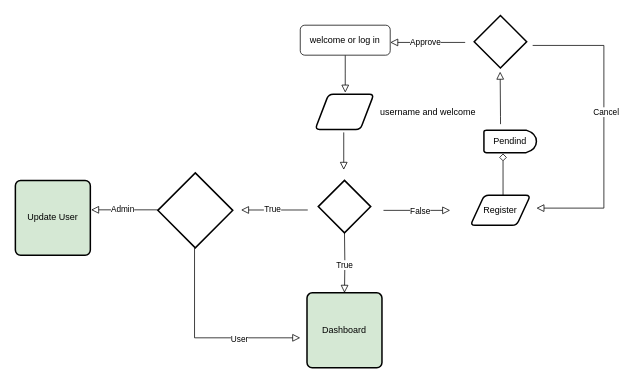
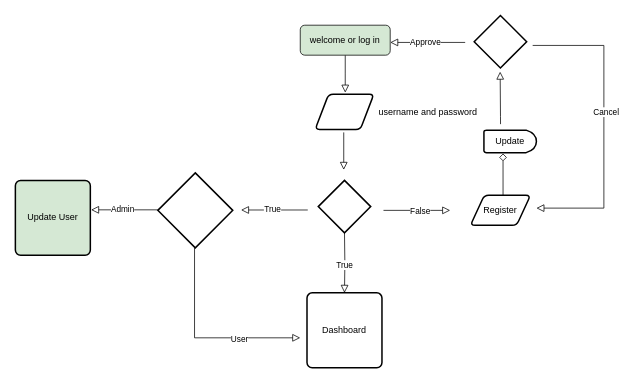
  <mxCell id="0" />
  <mxCell id="1" parent="0" />
  <mxCell id="2" value="" style="rounded=0;html=1;jettySize=auto;orthogonalLoop=1;fontSize=11;endArrow=block;endFill=0;endSize=8;strokeWidth=1;shadow=0;labelBackgroundColor=none;edgeStyle=orthogonalEdgeStyle;" parent="1" source="3" edge="1"><mxGeometry relative="1" as="geometry"><mxPoint x="460" y="123" as="targetPoint" /></mxGeometry></mxCell>
- <mxCell id="3" value="welcome or log in" style="rounded=1;whiteSpace=wrap;html=1;fontSize=12;glass=0;strokeWidth=1;shadow=0;" parent="1" vertex="1"><mxGeometry x="400" y="33" width="120" height="40" as="geometry" /></mxCell>
- <mxCell id="4" value="Dashboard" style="rounded=1;whiteSpace=wrap;html=1;absoluteArcSize=1;arcSize=14;strokeWidth=2;fillColor=#d5e8d4;" vertex="1" parent="1"><mxGeometry x="409" y="390" width="100" height="100" as="geometry" /></mxCell>
+ <mxCell id="3" value="welcome or log in" style="rounded=1;whiteSpace=wrap;html=1;fontSize=12;glass=0;strokeWidth=1;shadow=0;fillColor=#d5e8d4;" parent="1" vertex="1"><mxGeometry x="400" y="33" width="120" height="40" as="geometry" /></mxCell>
+ <mxCell id="4" value="Dashboard" style="rounded=1;whiteSpace=wrap;html=1;absoluteArcSize=1;arcSize=14;strokeWidth=2;" vertex="1" parent="1"><mxGeometry x="409" y="390" width="100" height="100" as="geometry" /></mxCell>
  <mxCell id="5" value="" style="shape=parallelogram;html=1;strokeWidth=2;perimeter=parallelogramPerimeter;whiteSpace=wrap;rounded=1;arcSize=12;size=0.23;" vertex="1" parent="1"><mxGeometry x="419.84" y="125" width="78.33" height="47" as="geometry" /></mxCell>
  <mxCell id="6" value="" style="strokeWidth=2;html=1;shape=mxgraph.flowchart.decision;whiteSpace=wrap;" vertex="1" parent="1"><mxGeometry x="424" y="240" width="70" height="70" as="geometry" /></mxCell>
  <mxCell id="7" value="" style="rounded=0;html=1;jettySize=auto;orthogonalLoop=1;fontSize=11;endArrow=block;endFill=0;endSize=8;strokeWidth=1;shadow=0;labelBackgroundColor=none;edgeStyle=orthogonalEdgeStyle;" edge="1" parent="1"><mxGeometry relative="1" as="geometry"><mxPoint x="458" y="176" as="sourcePoint" /><mxPoint x="458" y="226" as="targetPoint" /></mxGeometry></mxCell>
  <mxCell id="8" value="" style="rounded=0;html=1;jettySize=auto;orthogonalLoop=1;fontSize=11;endArrow=block;endFill=0;endSize=8;strokeWidth=1;shadow=0;labelBackgroundColor=none;edgeStyle=orthogonalEdgeStyle;" edge="1" parent="1"><mxGeometry relative="1" as="geometry"><mxPoint x="511" y="280" as="sourcePoint" /><mxPoint x="600" y="280" as="targetPoint" /></mxGeometry></mxCell>
  <mxCell id="9" value="False" style="edgeLabel;html=1;align=center;verticalAlign=middle;resizable=0;points=[];" vertex="1" connectable="0" parent="8"><mxGeometry x="0.071" y="-1" relative="1" as="geometry"><mxPoint as="offset" /></mxGeometry></mxCell>
  <mxCell id="10" value="Register" style="shape=parallelogram;html=1;strokeWidth=2;perimeter=parallelogramPerimeter;whiteSpace=wrap;rounded=1;arcSize=12;size=0.23;" vertex="1" parent="1"><mxGeometry x="627" y="260" width="80" height="40" as="geometry" /></mxCell>
  <mxCell id="11" value="" style="rounded=0;html=1;jettySize=auto;orthogonalLoop=1;fontSize=11;endArrow=block;endFill=0;endSize=8;strokeWidth=1;shadow=0;labelBackgroundColor=none;edgeStyle=orthogonalEdgeStyle;" edge="1" parent="1"><mxGeometry relative="1" as="geometry"><mxPoint x="410" y="279.5" as="sourcePoint" /><mxPoint x="321" y="279.5" as="targetPoint" /></mxGeometry></mxCell>
  <mxCell id="12" value="True" style="edgeLabel;html=1;align=center;verticalAlign=middle;resizable=0;points=[];" vertex="1" connectable="0" parent="11"><mxGeometry x="0.071" y="-1" relative="1" as="geometry"><mxPoint as="offset" /></mxGeometry></mxCell>
  <mxCell id="13" value="" style="strokeWidth=2;html=1;shape=mxgraph.flowchart.decision;whiteSpace=wrap;" vertex="1" parent="1"><mxGeometry x="632" y="20" width="70" height="70" as="geometry" /></mxCell>
- <mxCell id="14" value="Pendind" style="strokeWidth=2;html=1;shape=mxgraph.flowchart.delay;whiteSpace=wrap;" vertex="1" parent="1"><mxGeometry x="645" y="173" width="70" height="30" as="geometry" /></mxCell>
+ <mxCell id="14" value="Update" style="strokeWidth=2;html=1;shape=mxgraph.flowchart.delay;whiteSpace=wrap;" vertex="1" parent="1"><mxGeometry x="645" y="173" width="70" height="30" as="geometry" /></mxCell>
  <mxCell id="15" value="" style="rounded=0;html=1;jettySize=auto;orthogonalLoop=1;fontSize=11;endArrow=diamond;endFill=0;endSize=8;strokeWidth=1;shadow=0;labelBackgroundColor=none;edgeStyle=orthogonalEdgeStyle;entryX=0.364;entryY=1.038;entryDx=0;entryDy=0;entryPerimeter=0;exitX=0.544;exitY=0;exitDx=0;exitDy=0;exitPerimeter=0;" edge="1" parent="1" source="10" target="14"><mxGeometry relative="1" as="geometry"><mxPoint x="670" y="249" as="sourcePoint" /><mxPoint x="670" y="210" as="targetPoint" /></mxGeometry></mxCell>
  <mxCell id="16" value="" style="rounded=0;html=1;jettySize=auto;orthogonalLoop=1;fontSize=11;endArrow=block;endFill=0;endSize=8;strokeWidth=1;shadow=0;labelBackgroundColor=none;edgeStyle=orthogonalEdgeStyle;" edge="1" parent="1"><mxGeometry relative="1" as="geometry"><mxPoint x="620" y="56" as="sourcePoint" /><mxPoint x="520" y="56" as="targetPoint" /><Array as="points"><mxPoint x="579" y="56" /><mxPoint x="520" y="56" /></Array></mxGeometry></mxCell>
  <mxCell id="17" value="Approve" style="edgeLabel;html=1;align=center;verticalAlign=middle;resizable=0;points=[];" vertex="1" connectable="0" parent="16"><mxGeometry x="0.071" y="-1" relative="1" as="geometry"><mxPoint as="offset" /></mxGeometry></mxCell>
  <mxCell id="18" value="" style="rounded=0;html=1;jettySize=auto;orthogonalLoop=1;fontSize=11;endArrow=block;endFill=0;endSize=8;strokeWidth=1;shadow=0;labelBackgroundColor=none;edgeStyle=orthogonalEdgeStyle;entryX=0.364;entryY=1.038;entryDx=0;entryDy=0;entryPerimeter=0;" edge="1" parent="1"><mxGeometry relative="1" as="geometry"><mxPoint x="667.13" y="165" as="sourcePoint" /><mxPoint x="666.63" y="95" as="targetPoint" /><Array as="points"><mxPoint x="667.13" y="155" /><mxPoint x="666.13" y="155" /></Array></mxGeometry></mxCell>
  <mxCell id="19" value="" style="rounded=0;html=1;jettySize=auto;orthogonalLoop=1;fontSize=11;endArrow=block;endFill=0;endSize=8;strokeWidth=1;shadow=0;labelBackgroundColor=none;edgeStyle=orthogonalEdgeStyle;" edge="1" parent="1"><mxGeometry relative="1" as="geometry"><mxPoint x="710" y="60" as="sourcePoint" /><mxPoint x="715" y="277" as="targetPoint" /><Array as="points"><mxPoint x="805" y="60" /><mxPoint x="805" y="277" /></Array></mxGeometry></mxCell>
  <mxCell id="20" value="Cancel" style="edgeLabel;html=1;align=center;verticalAlign=middle;resizable=0;points=[];" vertex="1" connectable="0" parent="19"><mxGeometry x="-0.09" y="2" relative="1" as="geometry"><mxPoint as="offset" /></mxGeometry></mxCell>
- <mxCell id="21" value="username and welcome" style="text;html=1;align=center;verticalAlign=middle;resizable=0;points=[];autosize=1;strokeColor=none;fillColor=none;" vertex="1" parent="1"><mxGeometry x="495" y="133.5" width="150" height="30" as="geometry" /></mxCell>
+ <mxCell id="21" value="username and password" style="text;html=1;align=center;verticalAlign=middle;resizable=0;points=[];autosize=1;strokeColor=none;fillColor=none;" vertex="1" parent="1"><mxGeometry x="495" y="133.5" width="150" height="30" as="geometry" /></mxCell>
  <mxCell id="22" value="" style="rounded=0;html=1;jettySize=auto;orthogonalLoop=1;fontSize=11;endArrow=block;endFill=0;endSize=8;strokeWidth=1;shadow=0;labelBackgroundColor=none;edgeStyle=orthogonalEdgeStyle;entryX=0.5;entryY=0;entryDx=0;entryDy=0;" edge="1" parent="1" target="4"><mxGeometry relative="1" as="geometry"><mxPoint x="459" y="310" as="sourcePoint" /><mxPoint x="370" y="310" as="targetPoint" /></mxGeometry></mxCell>
  <mxCell id="23" value="True" style="edgeLabel;html=1;align=center;verticalAlign=middle;resizable=0;points=[];" vertex="1" connectable="0" parent="22"><mxGeometry x="0.071" y="-1" relative="1" as="geometry"><mxPoint as="offset" /></mxGeometry></mxCell>
  <mxCell id="24" value="" style="strokeWidth=2;html=1;shape=mxgraph.flowchart.decision;whiteSpace=wrap;" vertex="1" parent="1"><mxGeometry x="210" y="230" width="100" height="100" as="geometry" /></mxCell>
  <mxCell id="25" value="Update User" style="rounded=1;whiteSpace=wrap;html=1;absoluteArcSize=1;arcSize=14;strokeWidth=2;fillColor=#d5e8d4;" vertex="1" parent="1"><mxGeometry x="20" y="240" width="100" height="100" as="geometry" /></mxCell>
  <mxCell id="26" value="" style="rounded=0;html=1;jettySize=auto;orthogonalLoop=1;fontSize=11;endArrow=block;endFill=0;endSize=8;strokeWidth=1;shadow=0;labelBackgroundColor=none;edgeStyle=orthogonalEdgeStyle;" edge="1" parent="1"><mxGeometry relative="1" as="geometry"><mxPoint x="210" y="279.29" as="sourcePoint" /><mxPoint x="121" y="279.29" as="targetPoint" /></mxGeometry></mxCell>
  <mxCell id="27" value="Admin" style="edgeLabel;html=1;align=center;verticalAlign=middle;resizable=0;points=[];" vertex="1" connectable="0" parent="26"><mxGeometry x="0.071" y="-1" relative="1" as="geometry"><mxPoint as="offset" /></mxGeometry></mxCell>
  <mxCell id="28" value="" style="rounded=0;html=1;jettySize=auto;orthogonalLoop=1;fontSize=11;endArrow=block;endFill=0;endSize=8;strokeWidth=1;shadow=0;labelBackgroundColor=none;edgeStyle=orthogonalEdgeStyle;" edge="1" parent="1"><mxGeometry relative="1" as="geometry"><mxPoint x="259" y="330" as="sourcePoint" /><mxPoint x="400" y="450" as="targetPoint" /><Array as="points"><mxPoint x="259" y="450" /></Array></mxGeometry></mxCell>
  <mxCell id="29" value="User" style="edgeLabel;html=1;align=center;verticalAlign=middle;resizable=0;points=[];" vertex="1" connectable="0" parent="28"><mxGeometry x="0.071" y="-1" relative="1" as="geometry"><mxPoint x="39" as="offset" /></mxGeometry></mxCell>
